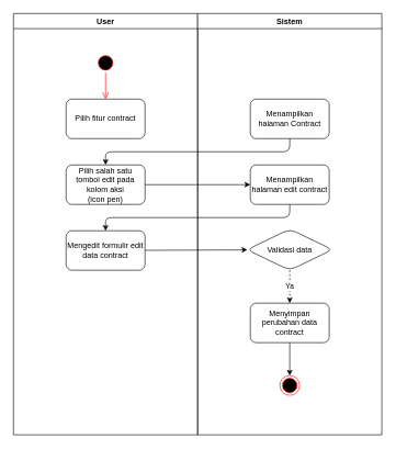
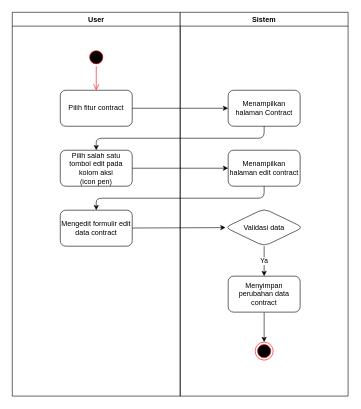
  <mxCell id="0" />
  <mxCell id="1" parent="0" />
  <mxCell id="2" value="User" style="swimlane;whiteSpace=wrap;html=1;" parent="1" vertex="1"><mxGeometry x="20" y="20" width="280" height="640" as="geometry" /></mxCell>
  <mxCell id="3" value="" style="ellipse;html=1;shape=startState;fillColor=#000000;strokeColor=#ff0000;" parent="2" vertex="1"><mxGeometry x="125" y="60" width="30" height="30" as="geometry" /></mxCell>
  <mxCell id="4" value="" style="edgeStyle=orthogonalEdgeStyle;html=1;verticalAlign=bottom;endArrow=open;endSize=8;strokeColor=#ff0000;" parent="2" source="3" edge="1"><mxGeometry relative="1" as="geometry"><mxPoint x="140" y="130" as="targetPoint" /></mxGeometry></mxCell>
  <mxCell id="5" value="Pilih fitur contract" style="rounded=1;whiteSpace=wrap;html=1;" parent="2" vertex="1"><mxGeometry x="80" y="130" width="120" height="60" as="geometry" /></mxCell>
  <mxCell id="6" value="&lt;span style=&quot;color: rgb(0, 0, 0);&quot;&gt;Pilih salah satu tombol edit pada kolom aksi&lt;/span&gt;&lt;div&gt;(icon pen)&lt;/div&gt;" style="rounded=1;whiteSpace=wrap;html=1;" parent="2" vertex="1"><mxGeometry x="80" y="230" width="120" height="60" as="geometry" /></mxCell>
  <mxCell id="7" value="Mengedit formulir edit data contract" style="rounded=1;whiteSpace=wrap;html=1;" parent="2" vertex="1"><mxGeometry x="80" y="330" width="120" height="60" as="geometry" /></mxCell>
  <mxCell id="8" value="Sistem" style="swimlane;whiteSpace=wrap;html=1;" parent="1" vertex="1"><mxGeometry x="300" y="20" width="280" height="640" as="geometry" /></mxCell>
  <mxCell id="9" value="Menampilkan halaman Contract" style="rounded=1;whiteSpace=wrap;html=1;" parent="8" vertex="1"><mxGeometry x="80" y="130" width="120" height="60" as="geometry" /></mxCell>
  <mxCell id="10" value="Menampilkan halaman edit contract" style="rounded=1;whiteSpace=wrap;html=1;" parent="8" vertex="1"><mxGeometry x="80" y="230" width="120" height="60" as="geometry" /></mxCell>
- <mxCell id="11" value="" style="edgeStyle=none;html=1;dashed=1;" parent="8" source="13" target="15" edge="1"><mxGeometry relative="1" as="geometry" /></mxCell>
+ <mxCell id="11" value="" style="edgeStyle=none;html=1;" parent="8" source="13" target="15" edge="1"><mxGeometry relative="1" as="geometry" /></mxCell>
  <mxCell id="12" value="Ya" style="edgeLabel;html=1;align=center;verticalAlign=middle;resizable=0;points=[];" vertex="1" connectable="0" parent="11"><mxGeometry x="-0.06" y="-1" relative="1" as="geometry"><mxPoint as="offset" /></mxGeometry></mxCell>
  <mxCell id="13" value="Validasi data" style="rhombus;whiteSpace=wrap;html=1;rounded=1;" parent="8" vertex="1"><mxGeometry x="75" y="327.5" width="130" height="62.5" as="geometry" /></mxCell>
  <mxCell id="14" value="" style="edgeStyle=none;html=1;" parent="8" source="15" target="16" edge="1"><mxGeometry relative="1" as="geometry" /></mxCell>
  <mxCell id="15" value="Menyimpan perubahan data contract" style="whiteSpace=wrap;html=1;rounded=1;" parent="8" vertex="1"><mxGeometry x="80" y="440" width="120" height="60" as="geometry" /></mxCell>
  <mxCell id="16" value="" style="ellipse;html=1;shape=endState;fillColor=#000000;strokeColor=#ff0000;" parent="8" vertex="1"><mxGeometry x="125" y="550" width="30" height="30" as="geometry" /></mxCell>
+ <mxCell id="17" value="" style="edgeStyle=none;html=1;" parent="1" source="5" target="9" edge="1"><mxGeometry relative="1" as="geometry" /></mxCell>
  <mxCell id="18" value="" style="edgeStyle=none;html=1;exitX=0.5;exitY=1;exitDx=0;exitDy=0;entryX=0.5;entryY=0;entryDx=0;entryDy=0;" parent="1" source="9" target="6" edge="1"><mxGeometry relative="1" as="geometry"><Array as="points"><mxPoint x="440" y="230" /><mxPoint x="160" y="230" /></Array></mxGeometry></mxCell>
  <mxCell id="19" value="" style="edgeStyle=none;html=1;" parent="1" source="6" target="10" edge="1"><mxGeometry relative="1" as="geometry" /></mxCell>
  <mxCell id="20" value="" style="edgeStyle=none;html=1;entryX=0.5;entryY=0;entryDx=0;entryDy=0;exitX=0.5;exitY=1;exitDx=0;exitDy=0;" parent="1" source="10" target="7" edge="1"><mxGeometry relative="1" as="geometry"><Array as="points"><mxPoint x="440" y="330" /><mxPoint x="160" y="330" /></Array></mxGeometry></mxCell>
  <mxCell id="21" value="" style="edgeStyle=none;html=1;" parent="1" source="7" target="13" edge="1"><mxGeometry relative="1" as="geometry" /></mxCell>
